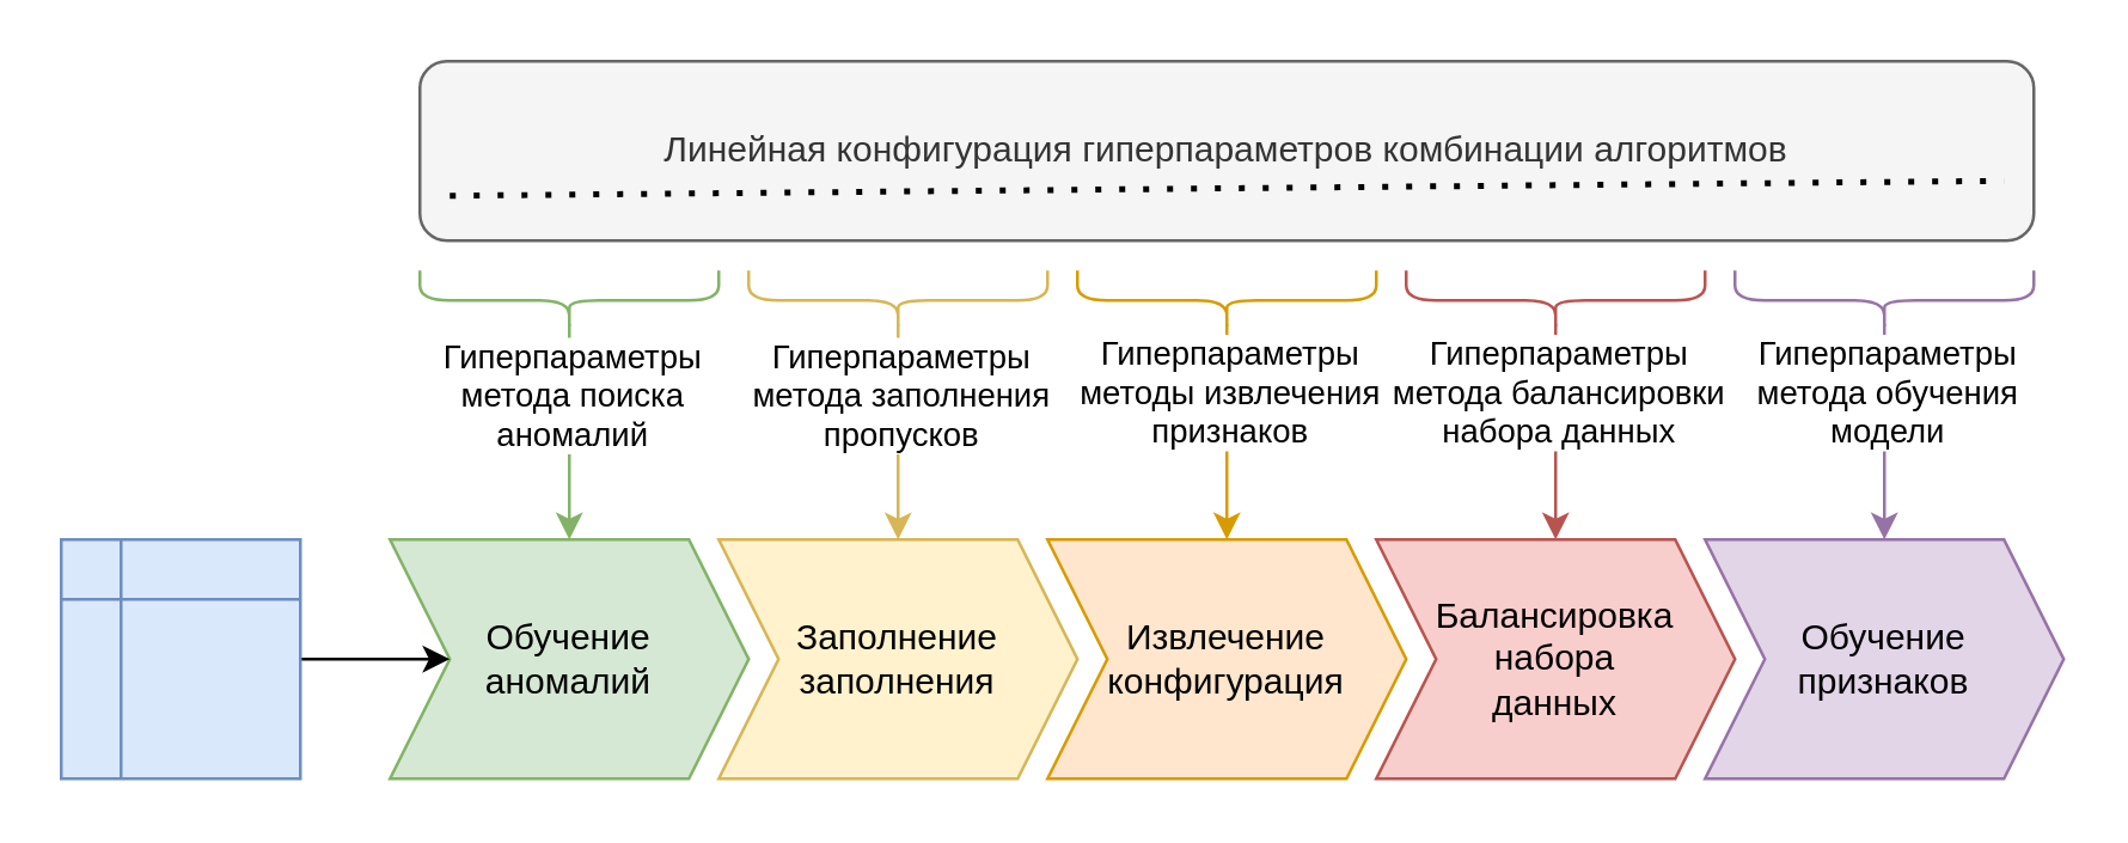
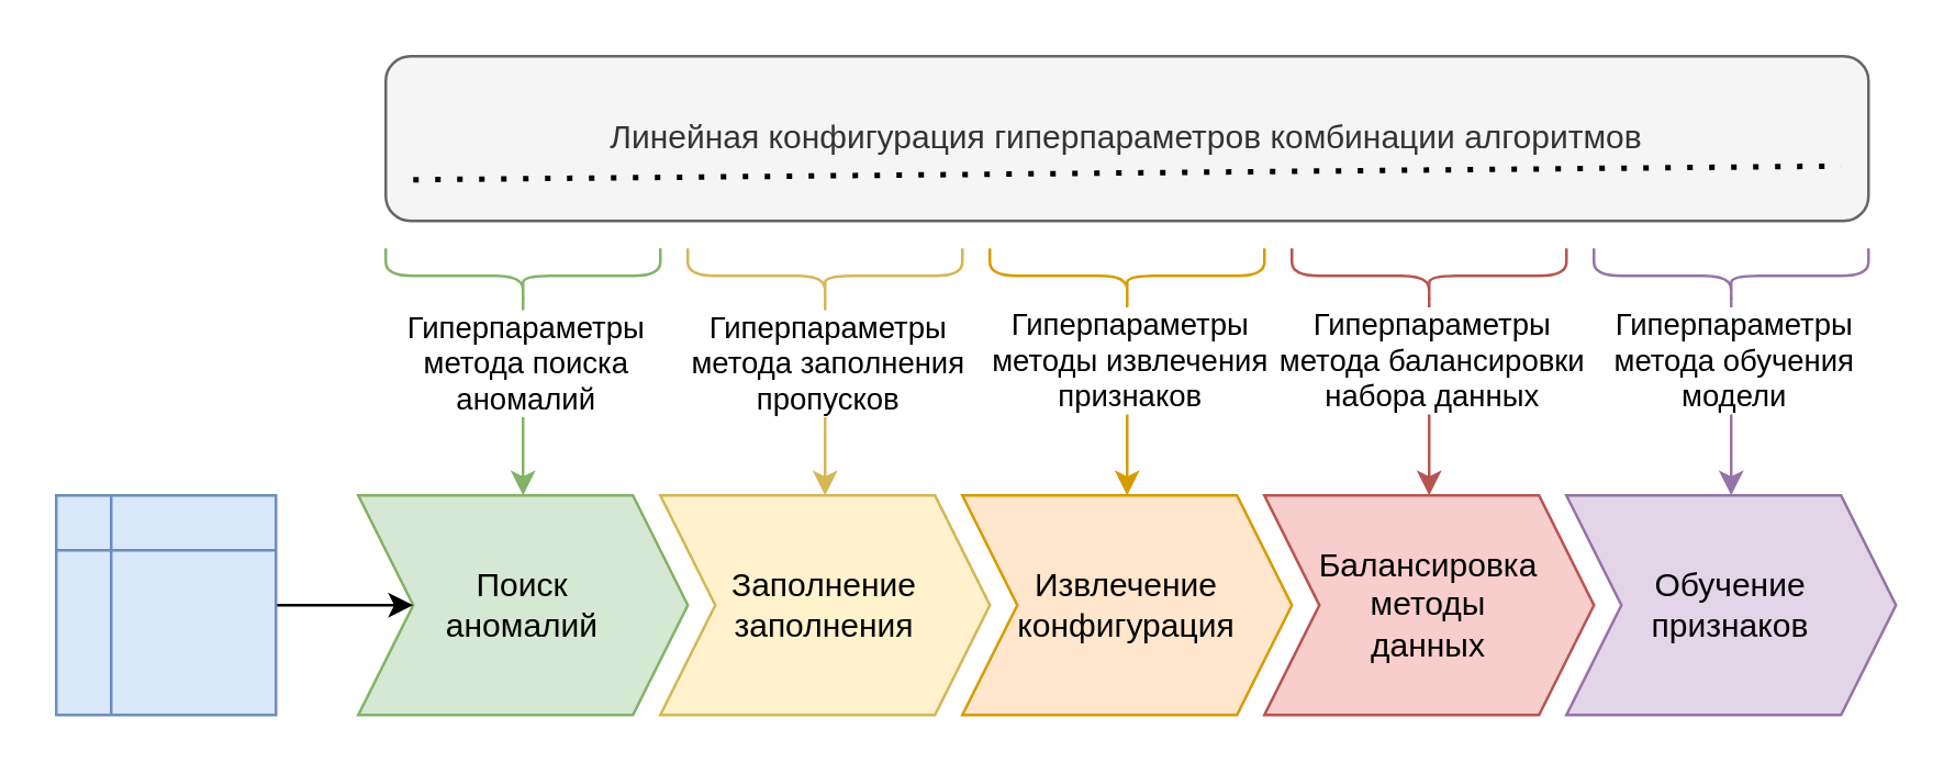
  <mxCell id="0" />
  <mxCell id="1" parent="0" />
  <mxCell id="2" value="Извлечение&lt;br&gt;конфигурация" style="shape=step;perimeter=stepPerimeter;whiteSpace=wrap;html=1;fixedSize=1;fillColor=#ffe6cc;strokeColor=#d79b00;" parent="1" vertex="1"><mxGeometry x="350" y="180" width="120" height="80" as="geometry" /></mxCell>
- <mxCell id="3" value="Балансировка&lt;br&gt;набора&lt;br&gt;данных" style="shape=step;perimeter=stepPerimeter;whiteSpace=wrap;html=1;fixedSize=1;fillColor=#f8cecc;strokeColor=#b85450;" parent="1" vertex="1"><mxGeometry x="460" y="180" width="120" height="80" as="geometry" /></mxCell>
+ <mxCell id="3" value="Балансировка&lt;br&gt;методы&lt;br&gt;данных" style="shape=step;perimeter=stepPerimeter;whiteSpace=wrap;html=1;fixedSize=1;fillColor=#f8cecc;strokeColor=#b85450;" parent="1" vertex="1"><mxGeometry x="460" y="180" width="120" height="80" as="geometry" /></mxCell>
  <mxCell id="4" value="Обучение&lt;br&gt;признаков" style="shape=step;perimeter=stepPerimeter;whiteSpace=wrap;html=1;fixedSize=1;fillColor=#e1d5e7;strokeColor=#9673a6;" parent="1" vertex="1"><mxGeometry x="570" y="180" width="120" height="80" as="geometry" /></mxCell>
  <mxCell id="5" value="Заполнение&lt;br&gt;заполнения" style="shape=step;perimeter=stepPerimeter;whiteSpace=wrap;html=1;fixedSize=1;fillColor=#fff2cc;strokeColor=#d6b656;" parent="1" vertex="1"><mxGeometry x="240" y="180" width="120" height="80" as="geometry" /></mxCell>
- <mxCell id="6" value="Обучение&lt;br&gt;аномалий" style="shape=step;perimeter=stepPerimeter;whiteSpace=wrap;html=1;fixedSize=1;fillColor=#d5e8d4;strokeColor=#82b366;" parent="1" vertex="1"><mxGeometry x="130" y="180" width="120" height="80" as="geometry" /></mxCell>
+ <mxCell id="6" value="Поиск&lt;br&gt;аномалий" style="shape=step;perimeter=stepPerimeter;whiteSpace=wrap;html=1;fixedSize=1;fillColor=#d5e8d4;strokeColor=#82b366;" parent="1" vertex="1"><mxGeometry x="130" y="180" width="120" height="80" as="geometry" /></mxCell>
  <mxCell id="7" style="edgeStyle=orthogonalEdgeStyle;rounded=0;orthogonalLoop=1;jettySize=auto;html=1;" parent="1" source="8" target="6" edge="1"><mxGeometry relative="1" as="geometry" /></mxCell>
  <mxCell id="8" value="" style="shape=internalStorage;whiteSpace=wrap;html=1;backgroundOutline=1;fillColor=#dae8fc;strokeColor=#6c8ebf;" parent="1" vertex="1"><mxGeometry x="20" y="180" width="80" height="80" as="geometry" /></mxCell>
  <mxCell id="9" style="edgeStyle=orthogonalEdgeStyle;rounded=0;orthogonalLoop=1;jettySize=auto;html=1;exitX=0.1;exitY=0.5;exitDx=0;exitDy=0;exitPerimeter=0;entryX=0.5;entryY=0;entryDx=0;entryDy=0;fillColor=#d5e8d4;strokeColor=#82b366;" parent="1" source="11" target="6" edge="1"><mxGeometry relative="1" as="geometry" /></mxCell>
  <mxCell id="10" value="Гиперпараметры&lt;br&gt;метода поиска&lt;br&gt;аномалий" style="edgeLabel;html=1;align=center;verticalAlign=middle;resizable=0;points=[];" parent="9" vertex="1" connectable="0"><mxGeometry x="-0.596" relative="1" as="geometry"><mxPoint y="8" as="offset" /></mxGeometry></mxCell>
  <mxCell id="11" value="" style="shape=curlyBracket;whiteSpace=wrap;html=1;rounded=1;labelPosition=left;verticalLabelPosition=middle;align=right;verticalAlign=middle;rotation=-90;fillColor=#d5e8d4;strokeColor=#82b366;" parent="1" vertex="1"><mxGeometry x="180" y="50" width="20" height="100" as="geometry" /></mxCell>
  <mxCell id="12" style="edgeStyle=orthogonalEdgeStyle;rounded=0;orthogonalLoop=1;jettySize=auto;html=1;exitX=0.1;exitY=0.5;exitDx=0;exitDy=0;exitPerimeter=0;entryX=0.5;entryY=0;entryDx=0;entryDy=0;fillColor=#fff2cc;strokeColor=#d6b656;" parent="1" source="14" target="5" edge="1"><mxGeometry relative="1" as="geometry"><mxPoint x="320" y="220" as="targetPoint" /><Array as="points"><mxPoint x="300" y="150" /><mxPoint x="300" y="150" /></Array></mxGeometry></mxCell>
  <mxCell id="13" value="Гиперпараметры&lt;br&gt;метода заполнения&lt;br&gt;пропусков" style="edgeLabel;html=1;align=center;verticalAlign=middle;resizable=0;points=[];" parent="12" vertex="1" connectable="0"><mxGeometry x="-0.628" relative="1" as="geometry"><mxPoint y="10" as="offset" /></mxGeometry></mxCell>
  <mxCell id="14" value="" style="shape=curlyBracket;whiteSpace=wrap;html=1;rounded=1;labelPosition=left;verticalLabelPosition=middle;align=right;verticalAlign=middle;rotation=-90;fillColor=#fff2cc;strokeColor=#d6b656;" parent="1" vertex="1"><mxGeometry x="290" y="50" width="20" height="100" as="geometry" /></mxCell>
  <mxCell id="15" style="edgeStyle=orthogonalEdgeStyle;rounded=0;orthogonalLoop=1;jettySize=auto;html=1;exitX=0.1;exitY=0.5;exitDx=0;exitDy=0;exitPerimeter=0;entryX=0.5;entryY=0;entryDx=0;entryDy=0;fillColor=#ffe6cc;strokeColor=#d79b00;" parent="1" source="17" target="2" edge="1"><mxGeometry relative="1" as="geometry"><mxPoint x="450" y="230" as="targetPoint" /></mxGeometry></mxCell>
  <mxCell id="16" value="Гиперпараметры&lt;br&gt;методы извлечения&lt;br&gt;признаков" style="edgeLabel;html=1;align=center;verticalAlign=middle;resizable=0;points=[];" parent="15" vertex="1" connectable="0"><mxGeometry x="-0.604" relative="1" as="geometry"><mxPoint y="8" as="offset" /></mxGeometry></mxCell>
  <mxCell id="17" value="" style="shape=curlyBracket;whiteSpace=wrap;html=1;rounded=1;labelPosition=left;verticalLabelPosition=middle;align=right;verticalAlign=middle;rotation=-90;fillColor=#ffe6cc;strokeColor=#d79b00;" parent="1" vertex="1"><mxGeometry x="400" y="50" width="20" height="100" as="geometry" /></mxCell>
  <mxCell id="18" style="edgeStyle=orthogonalEdgeStyle;rounded=0;orthogonalLoop=1;jettySize=auto;html=1;exitX=0.1;exitY=0.5;exitDx=0;exitDy=0;exitPerimeter=0;entryX=0.5;entryY=0;entryDx=0;entryDy=0;fillColor=#f8cecc;strokeColor=#b85450;" parent="1" source="20" target="3" edge="1"><mxGeometry relative="1" as="geometry"><mxPoint x="530" y="260" as="targetPoint" /></mxGeometry></mxCell>
  <mxCell id="19" value="Гиперпараметры&lt;br&gt;метода балансировки&lt;br&gt;набора данных" style="edgeLabel;html=1;align=center;verticalAlign=middle;resizable=0;points=[];" parent="18" vertex="1" connectable="0"><mxGeometry x="-0.605" relative="1" as="geometry"><mxPoint y="8" as="offset" /></mxGeometry></mxCell>
  <mxCell id="20" value="" style="shape=curlyBracket;whiteSpace=wrap;html=1;rounded=1;labelPosition=left;verticalLabelPosition=middle;align=right;verticalAlign=middle;rotation=-90;fillColor=#f8cecc;strokeColor=#b85450;" parent="1" vertex="1"><mxGeometry x="510" y="50" width="20" height="100" as="geometry" /></mxCell>
  <mxCell id="21" style="edgeStyle=orthogonalEdgeStyle;rounded=0;orthogonalLoop=1;jettySize=auto;html=1;exitX=0.1;exitY=0.5;exitDx=0;exitDy=0;exitPerimeter=0;entryX=0.5;entryY=0;entryDx=0;entryDy=0;fillColor=#e1d5e7;strokeColor=#9673a6;" parent="1" source="23" target="4" edge="1"><mxGeometry relative="1" as="geometry"><mxPoint x="650" y="240" as="targetPoint" /></mxGeometry></mxCell>
  <mxCell id="22" value="Гиперпараметры&lt;br&gt;метода обучения&lt;br&gt;модели" style="edgeLabel;html=1;align=center;verticalAlign=middle;resizable=0;points=[];" parent="21" vertex="1" connectable="0"><mxGeometry x="-0.602" relative="1" as="geometry"><mxPoint y="8" as="offset" /></mxGeometry></mxCell>
  <mxCell id="23" value="" style="shape=curlyBracket;whiteSpace=wrap;html=1;rounded=1;labelPosition=left;verticalLabelPosition=middle;align=right;verticalAlign=middle;rotation=-90;fillColor=#e1d5e7;strokeColor=#9673a6;" parent="1" vertex="1"><mxGeometry x="620" y="50" width="20" height="100" as="geometry" /></mxCell>
  <mxCell id="24" value="Линейная конфигурация гиперпараметров комбинации алгоритмов" style="rounded=1;whiteSpace=wrap;html=1;fillColor=#f5f5f5;fontColor=#333333;strokeColor=#666666;" parent="1" vertex="1"><mxGeometry x="140" y="20" width="540" height="60" as="geometry" /></mxCell>
  <mxCell id="25" value="" style="endArrow=none;dashed=1;html=1;dashPattern=1 3;strokeWidth=2;rounded=0;" parent="1" edge="1"><mxGeometry width="50" height="50" relative="1" as="geometry"><mxPoint x="150" y="65" as="sourcePoint" /><mxPoint x="670" y="60" as="targetPoint" /></mxGeometry></mxCell>
